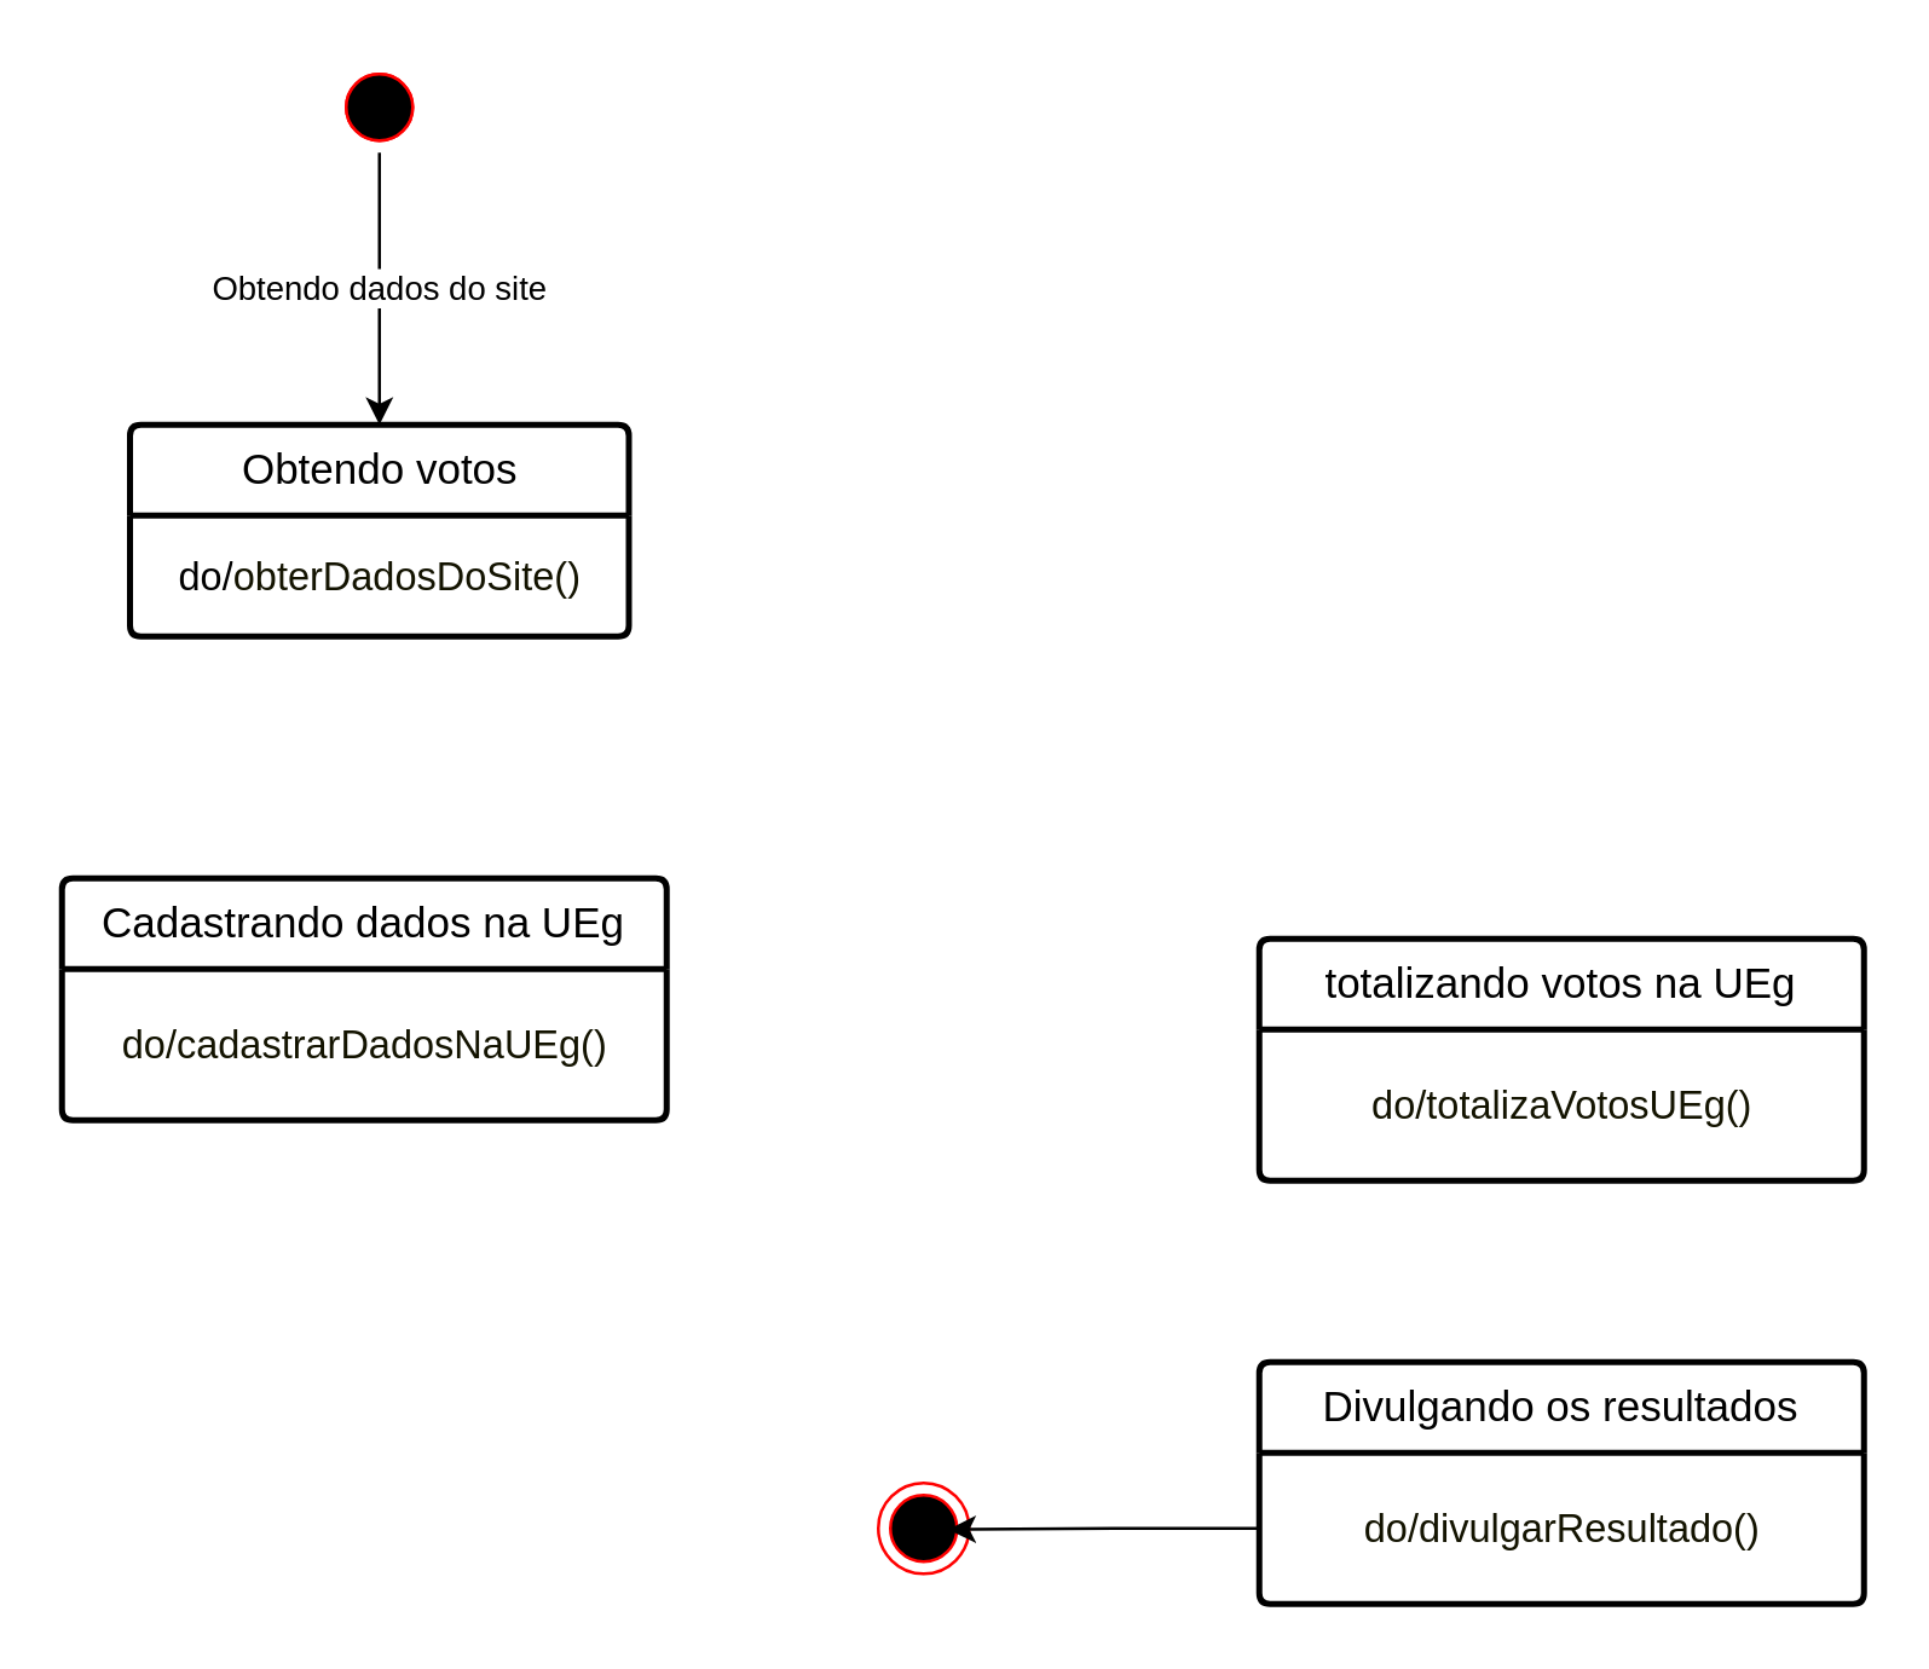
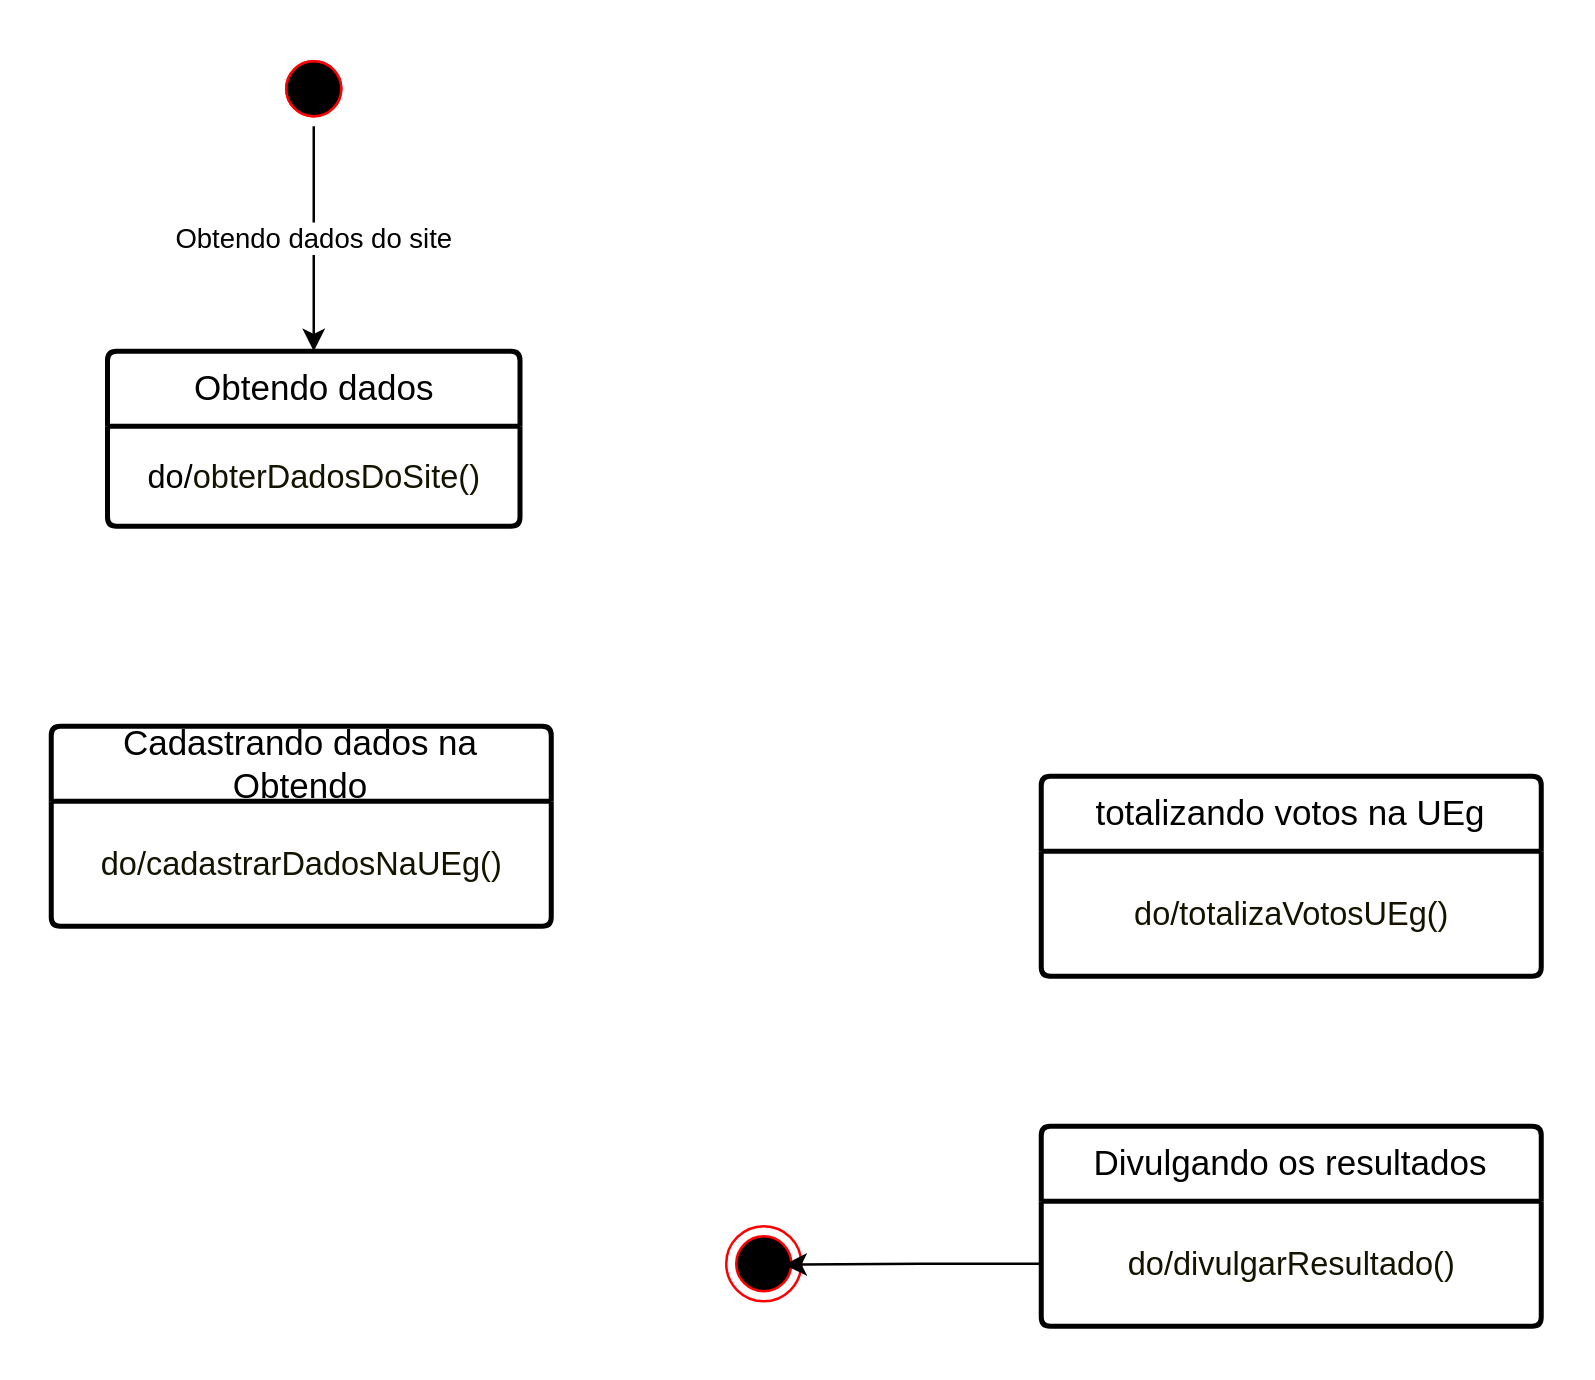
  <mxCell id="0" />
  <mxCell id="1" parent="0" />
  <mxCell id="2" value="" style="ellipse;html=1;shape=startState;fillColor=#000000;strokeColor=#ff0000;" parent="1" vertex="1"><mxGeometry x="110" y="20" width="30" height="30" as="geometry" /></mxCell>
  <mxCell id="3" value="Obtendo dados do site" style="edgeStyle=orthogonalEdgeStyle;rounded=0;orthogonalLoop=1;jettySize=auto;html=1;exitX=0.5;exitY=1;exitDx=0;exitDy=0;" parent="1" source="4" target="5" edge="1"><mxGeometry relative="1" as="geometry" /></mxCell>
  <mxCell id="4" value="" style="ellipse;html=1;shape=startState;fillColor=#000000;strokeColor=#ff0000;" parent="1" vertex="1"><mxGeometry x="110" y="20" width="30" height="30" as="geometry" /></mxCell>
- <mxCell id="5" value="Obtendo votos" style="swimlane;childLayout=stackLayout;horizontal=1;startSize=30;horizontalStack=0;rounded=1;fontSize=14;fontStyle=0;strokeWidth=2;resizeParent=0;resizeLast=1;shadow=0;dashed=0;align=center;arcSize=4;whiteSpace=wrap;html=1;" parent="1" vertex="1"><mxGeometry x="42.5" y="140" width="165" height="70" as="geometry"><mxRectangle x="85" y="200" width="140" height="50" as="alternateBounds" /></mxGeometry></mxCell>
+ <mxCell id="5" value="Obtendo dados" style="swimlane;childLayout=stackLayout;horizontal=1;startSize=30;horizontalStack=0;rounded=1;fontSize=14;fontStyle=0;strokeWidth=2;resizeParent=0;resizeLast=1;shadow=0;dashed=0;align=center;arcSize=4;whiteSpace=wrap;html=1;" parent="1" vertex="1"><mxGeometry x="42.5" y="140" width="165" height="70" as="geometry"><mxRectangle x="85" y="200" width="140" height="50" as="alternateBounds" /></mxGeometry></mxCell>
  <mxCell id="6" value="&lt;font style=&quot;font-size: 13px;&quot;&gt;do/&lt;span style=&quot;color: rgb(19, 19, 0); font-family: &amp;quot;trebuchet ms&amp;quot;, verdana, arial, sans-serif; background-color: rgb(255, 255, 255);&quot;&gt;obterDadosDoSite()&lt;/span&gt;&lt;/font&gt;" style="text;html=1;align=center;verticalAlign=middle;resizable=0;points=[];autosize=1;strokeColor=none;fillColor=none;" parent="5" vertex="1"><mxGeometry y="30" width="165" height="40" as="geometry" /></mxCell>
- <mxCell id="7" value="Cadastrando dados na UEg" style="swimlane;childLayout=stackLayout;horizontal=1;startSize=30;horizontalStack=0;rounded=1;fontSize=14;fontStyle=0;strokeWidth=2;resizeParent=0;resizeLast=1;shadow=0;dashed=0;align=center;arcSize=4;whiteSpace=wrap;html=1;" parent="1" vertex="1"><mxGeometry x="20" y="290" width="200" height="80" as="geometry"><mxRectangle x="85" y="200" width="140" height="50" as="alternateBounds" /></mxGeometry></mxCell>
+ <mxCell id="7" value="Cadastrando dados na Obtendo" style="swimlane;childLayout=stackLayout;horizontal=1;startSize=30;horizontalStack=0;rounded=1;fontSize=14;fontStyle=0;strokeWidth=2;resizeParent=0;resizeLast=1;shadow=0;dashed=0;align=center;arcSize=4;whiteSpace=wrap;html=1;" parent="1" vertex="1"><mxGeometry x="20" y="290" width="200" height="80" as="geometry"><mxRectangle x="85" y="200" width="140" height="50" as="alternateBounds" /></mxGeometry></mxCell>
  <mxCell id="8" value="&lt;font style=&quot;font-size: 13px;&quot;&gt;&lt;span style=&quot;background-color: rgb(255, 255, 255); color: rgb(19, 19, 0);&quot;&gt;do/cadastrarDadosNaUEg()&lt;/span&gt;&lt;/font&gt;" style="text;html=1;align=center;verticalAlign=middle;resizable=0;points=[];autosize=1;strokeColor=none;fillColor=none;" parent="7" vertex="1"><mxGeometry y="30" width="200" height="50" as="geometry" /></mxCell>
  <mxCell id="9" value="totalizando votos na UEg" style="swimlane;childLayout=stackLayout;horizontal=1;startSize=30;horizontalStack=0;rounded=1;fontSize=14;fontStyle=0;strokeWidth=2;resizeParent=0;resizeLast=1;shadow=0;dashed=0;align=center;arcSize=4;whiteSpace=wrap;html=1;" parent="1" vertex="1"><mxGeometry x="416" y="310" width="200" height="80" as="geometry"><mxRectangle x="85" y="200" width="140" height="50" as="alternateBounds" /></mxGeometry></mxCell>
  <mxCell id="10" value="&lt;font style=&quot;font-size: 13px;&quot;&gt;&lt;span style=&quot;background-color: rgb(255, 255, 255); color: rgb(19, 19, 0);&quot;&gt;do/totalizaVotosUEg()&lt;/span&gt;&lt;/font&gt;" style="text;html=1;align=center;verticalAlign=middle;resizable=0;points=[];autosize=1;strokeColor=none;fillColor=none;" parent="9" vertex="1"><mxGeometry y="30" width="200" height="50" as="geometry" /></mxCell>
  <mxCell id="11" value="Divulgando os resultados" style="swimlane;childLayout=stackLayout;horizontal=1;startSize=30;horizontalStack=0;rounded=1;fontSize=14;fontStyle=0;strokeWidth=2;resizeParent=0;resizeLast=1;shadow=0;dashed=0;align=center;arcSize=4;whiteSpace=wrap;html=1;" parent="1" vertex="1"><mxGeometry x="416" y="450" width="200" height="80" as="geometry"><mxRectangle x="85" y="200" width="140" height="50" as="alternateBounds" /></mxGeometry></mxCell>
  <mxCell id="12" value="&lt;font style=&quot;font-size: 13px;&quot;&gt;&lt;span style=&quot;background-color: rgb(255, 255, 255); color: rgb(19, 19, 0);&quot;&gt;do/divulgarResultado()&lt;/span&gt;&lt;/font&gt;" style="text;html=1;align=center;verticalAlign=middle;resizable=0;points=[];autosize=1;strokeColor=none;fillColor=none;" parent="11" vertex="1"><mxGeometry y="30" width="200" height="50" as="geometry" /></mxCell>
  <mxCell id="13" value="" style="ellipse;html=1;shape=endState;fillColor=#000000;strokeColor=#ff0000;" parent="1" vertex="1"><mxGeometry x="290" y="490" width="30" height="30" as="geometry" /></mxCell>
  <mxCell id="14" style="edgeStyle=orthogonalEdgeStyle;rounded=0;orthogonalLoop=1;jettySize=auto;html=1;entryX=0.773;entryY=0.513;entryDx=0;entryDy=0;entryPerimeter=0;" parent="1" source="12" target="13" edge="1"><mxGeometry relative="1" as="geometry" /></mxCell>
